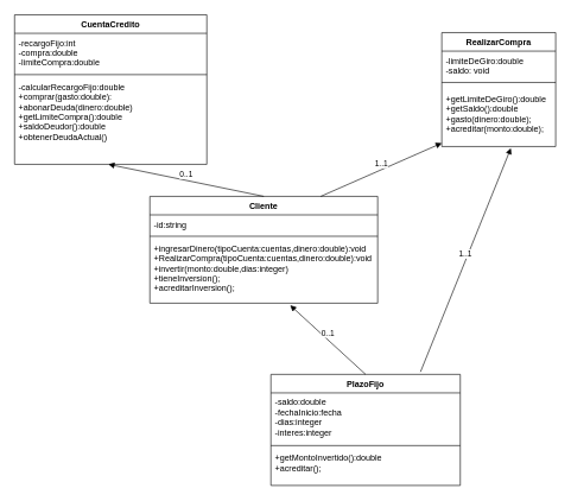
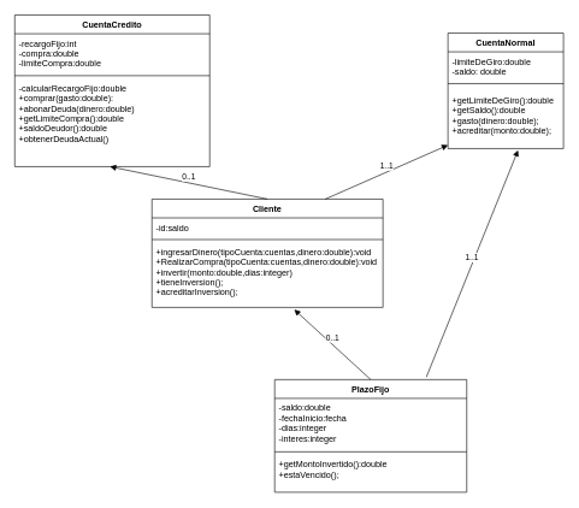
  <mxCell id="0" />
  <mxCell id="1" parent="0" />
  <mxCell id="2" value="CuentaCredito" style="swimlane;fontStyle=1;align=center;verticalAlign=top;childLayout=stackLayout;horizontal=1;startSize=26;horizontalStack=0;resizeParent=1;resizeParentMax=0;resizeLast=0;collapsible=1;marginBottom=0;" parent="1" vertex="1"><mxGeometry x="20" y="20" width="270" height="210" as="geometry" /></mxCell>
  <mxCell id="3" value="-recargoFijo:int&#10;-compra:double&#10;-limiteCompra:double" style="text;strokeColor=none;fillColor=none;align=left;verticalAlign=top;spacingLeft=4;spacingRight=4;overflow=hidden;rotatable=0;points=[[0,0.5],[1,0.5]];portConstraint=eastwest;" parent="2" vertex="1"><mxGeometry y="26" width="270" height="54" as="geometry" /></mxCell>
  <mxCell id="4" value="" style="line;strokeWidth=1;fillColor=none;align=left;verticalAlign=middle;spacingTop=-1;spacingLeft=3;spacingRight=3;rotatable=0;labelPosition=right;points=[];portConstraint=eastwest;strokeColor=inherit;" parent="2" vertex="1"><mxGeometry y="80" width="270" height="8" as="geometry" /></mxCell>
  <mxCell id="5" value="-calcularRecargoFijo:double&#10;+comprar(gasto:double):&#10;+abonarDeuda(dinero:double)&#10;+getLimiteCompra():double&#10;+saldoDeudor():double&#10;+obtenerDeudaActual()" style="text;strokeColor=none;fillColor=none;align=left;verticalAlign=top;spacingLeft=4;spacingRight=4;overflow=hidden;rotatable=0;points=[[0,0.5],[1,0.5]];portConstraint=eastwest;" parent="2" vertex="1"><mxGeometry y="88" width="270" height="122" as="geometry" /></mxCell>
- <mxCell id="6" value="RealizarCompra" style="swimlane;fontStyle=1;align=center;verticalAlign=top;childLayout=stackLayout;horizontal=1;startSize=26;horizontalStack=0;resizeParent=1;resizeParentMax=0;resizeLast=0;collapsible=1;marginBottom=0;" parent="1" vertex="1"><mxGeometry x="620" y="45" width="160" height="160" as="geometry" /></mxCell>
- <mxCell id="7" value="-limiteDeGiro:double&#10;-saldo: void" style="text;strokeColor=none;fillColor=none;align=left;verticalAlign=top;spacingLeft=4;spacingRight=4;overflow=hidden;rotatable=0;points=[[0,0.5],[1,0.5]];portConstraint=eastwest;" parent="6" vertex="1"><mxGeometry y="26" width="160" height="34" as="geometry" /></mxCell>
+ <mxCell id="6" value="CuentaNormal" style="swimlane;fontStyle=1;align=center;verticalAlign=top;childLayout=stackLayout;horizontal=1;startSize=26;horizontalStack=0;resizeParent=1;resizeParentMax=0;resizeLast=0;collapsible=1;marginBottom=0;" parent="1" vertex="1"><mxGeometry x="620" y="45" width="160" height="160" as="geometry" /></mxCell>
+ <mxCell id="7" value="-limiteDeGiro:double&#10;-saldo: double" style="text;strokeColor=none;fillColor=none;align=left;verticalAlign=top;spacingLeft=4;spacingRight=4;overflow=hidden;rotatable=0;points=[[0,0.5],[1,0.5]];portConstraint=eastwest;" parent="6" vertex="1"><mxGeometry y="26" width="160" height="34" as="geometry" /></mxCell>
  <mxCell id="8" value="" style="line;strokeWidth=1;fillColor=none;align=left;verticalAlign=middle;spacingTop=-1;spacingLeft=3;spacingRight=3;rotatable=0;labelPosition=right;points=[];portConstraint=eastwest;strokeColor=inherit;" parent="6" vertex="1"><mxGeometry y="60" width="160" height="20" as="geometry" /></mxCell>
  <mxCell id="9" value="+getLimiteDeGiro():double&#10;+getSaldo():double&#10;+gasto(dinero:double);&#10;+acreditar(monto:double);" style="text;strokeColor=none;fillColor=none;align=left;verticalAlign=top;spacingLeft=4;spacingRight=4;overflow=hidden;rotatable=0;points=[[0,0.5],[1,0.5]];portConstraint=eastwest;" parent="6" vertex="1"><mxGeometry y="80" width="160" height="80" as="geometry" /></mxCell>
  <mxCell id="10" value="Cliente" style="swimlane;fontStyle=1;align=center;verticalAlign=top;childLayout=stackLayout;horizontal=1;startSize=26;horizontalStack=0;resizeParent=1;resizeParentMax=0;resizeLast=0;collapsible=1;marginBottom=0;" parent="1" vertex="1"><mxGeometry x="210" y="275" width="320" height="150" as="geometry" /></mxCell>
- <mxCell id="11" value="-id:string" style="text;strokeColor=none;fillColor=none;align=left;verticalAlign=top;spacingLeft=4;spacingRight=4;overflow=hidden;rotatable=0;points=[[0,0.5],[1,0.5]];portConstraint=eastwest;" parent="10" vertex="1"><mxGeometry y="26" width="320" height="26" as="geometry" /></mxCell>
+ <mxCell id="11" value="-id:saldo" style="text;strokeColor=none;fillColor=none;align=left;verticalAlign=top;spacingLeft=4;spacingRight=4;overflow=hidden;rotatable=0;points=[[0,0.5],[1,0.5]];portConstraint=eastwest;" parent="10" vertex="1"><mxGeometry y="26" width="320" height="26" as="geometry" /></mxCell>
  <mxCell id="12" value="" style="line;strokeWidth=1;fillColor=none;align=left;verticalAlign=middle;spacingTop=-1;spacingLeft=3;spacingRight=3;rotatable=0;labelPosition=right;points=[];portConstraint=eastwest;strokeColor=inherit;" parent="10" vertex="1"><mxGeometry y="52" width="320" height="8" as="geometry" /></mxCell>
  <mxCell id="13" value="+ingresarDinero(tipoCuenta:cuentas,dinero:double):void&#10;+RealizarCompra(tipoCuenta:cuentas,dinero:double):void&#10;+invertir(monto:double,dias:integer)&#10;+tieneInversion();&#10;+acreditarInversion();" style="text;strokeColor=none;fillColor=none;align=left;verticalAlign=top;spacingLeft=4;spacingRight=4;overflow=hidden;rotatable=0;points=[[0,0.5],[1,0.5]];portConstraint=eastwest;" parent="10" vertex="1"><mxGeometry y="60" width="320" height="90" as="geometry" /></mxCell>
  <mxCell id="14" value="0..1" style="html=1;verticalAlign=bottom;endArrow=block;rounded=0;exitX=0.5;exitY=0;exitDx=0;exitDy=0;entryX=0.488;entryY=1;entryDx=0;entryDy=0;entryPerimeter=0;" parent="1" source="10" target="5" edge="1"><mxGeometry width="80" relative="1" as="geometry"><mxPoint x="490" y="325" as="sourcePoint" /><mxPoint x="570" y="325" as="targetPoint" /></mxGeometry></mxCell>
  <mxCell id="15" value="1..1" style="html=1;verticalAlign=bottom;endArrow=block;rounded=0;exitX=0.75;exitY=0;exitDx=0;exitDy=0;" parent="1" source="10" target="9" edge="1"><mxGeometry width="80" relative="1" as="geometry"><mxPoint x="350" y="275" as="sourcePoint" /><mxPoint x="700" y="195" as="targetPoint" /></mxGeometry></mxCell>
  <mxCell id="16" value="PlazoFijo" style="swimlane;fontStyle=1;align=center;verticalAlign=top;childLayout=stackLayout;horizontal=1;startSize=26;horizontalStack=0;resizeParent=1;resizeParentMax=0;resizeLast=0;collapsible=1;marginBottom=0;" parent="1" vertex="1"><mxGeometry x="380" y="525" width="266" height="156" as="geometry" /></mxCell>
  <mxCell id="17" value="-saldo:double&#10;-fechaInicio:fecha&#10;-dias:integer&#10;-interes:integer" style="text;strokeColor=none;fillColor=none;align=left;verticalAlign=top;spacingLeft=4;spacingRight=4;overflow=hidden;rotatable=0;points=[[0,0.5],[1,0.5]];portConstraint=eastwest;" parent="16" vertex="1"><mxGeometry y="26" width="266" height="70" as="geometry" /></mxCell>
  <mxCell id="18" value="" style="line;strokeWidth=1;fillColor=none;align=left;verticalAlign=middle;spacingTop=-1;spacingLeft=3;spacingRight=3;rotatable=0;labelPosition=right;points=[];portConstraint=eastwest;strokeColor=inherit;" parent="16" vertex="1"><mxGeometry y="96" width="266" height="8" as="geometry" /></mxCell>
- <mxCell id="19" value="+getMontoInvertido():double&#10;+acreditar();" style="text;strokeColor=none;fillColor=none;align=left;verticalAlign=top;spacingLeft=4;spacingRight=4;overflow=hidden;rotatable=0;points=[[0,0.5],[1,0.5]];portConstraint=eastwest;" parent="16" vertex="1"><mxGeometry y="104" width="266" height="52" as="geometry" /></mxCell>
+ <mxCell id="19" value="+getMontoInvertido():double&#10;+estaVencido();" style="text;strokeColor=none;fillColor=none;align=left;verticalAlign=top;spacingLeft=4;spacingRight=4;overflow=hidden;rotatable=0;points=[[0,0.5],[1,0.5]];portConstraint=eastwest;" parent="16" vertex="1"><mxGeometry y="104" width="266" height="52" as="geometry" /></mxCell>
  <mxCell id="20" value="0..1" style="html=1;verticalAlign=bottom;endArrow=block;rounded=0;exitX=0.5;exitY=0;exitDx=0;exitDy=0;entryX=0.616;entryY=1.033;entryDx=0;entryDy=0;entryPerimeter=0;" parent="1" source="16" target="13" edge="1"><mxGeometry width="80" relative="1" as="geometry"><mxPoint x="390" y="375" as="sourcePoint" /><mxPoint x="470" y="375" as="targetPoint" /><Array as="points" /></mxGeometry></mxCell>
  <mxCell id="21" value="1..1" style="html=1;verticalAlign=bottom;endArrow=block;rounded=0;entryX=0.607;entryY=1.028;entryDx=0;entryDy=0;entryPerimeter=0;exitX=0.79;exitY=-0.023;exitDx=0;exitDy=0;exitPerimeter=0;" edge="1" parent="1" source="16" target="9"><mxGeometry width="80" relative="1" as="geometry"><mxPoint x="490" y="275" as="sourcePoint" /><mxPoint x="570" y="275" as="targetPoint" /></mxGeometry></mxCell>
